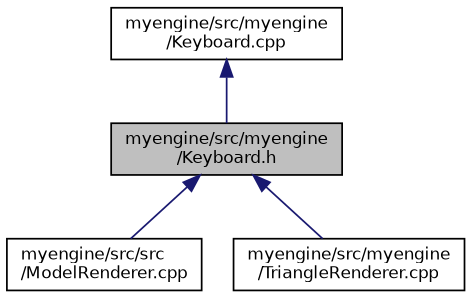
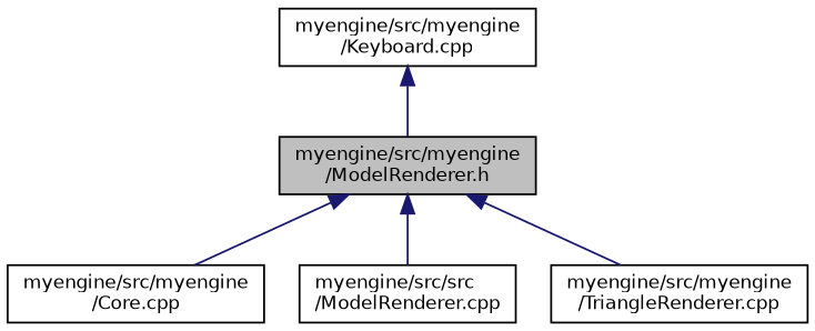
  digraph {
    node [color=black fillcolor=white fontname=Helvetica fontsize=10 shape=record style=filled]
    edge [color=midnightblue dir=back fontname=Helvetica fontsize=10 labelfontname=Helvetica labelfontsize=10 style=solid]
-   n1 [fillcolor=grey75 fontcolor=black height=0.2 label="myengine/src/myengine\l/Keyboard.h" width=0.4]
+   n1 [fillcolor=grey75 fontcolor=black height=0.2 label="myengine/src/myengine\l/ModelRenderer.h" width=0.4]
+   n2 [height=0.2 label="myengine/src/myengine\l/Core.cpp" width=0.4]
    n3 [height=0.2 label="myengine/src/src\l/ModelRenderer.cpp" width=0.4]
    n4 [height=0.2 label="myengine/src/myengine\l/TriangleRenderer.cpp" width=0.4]
    n5 [height=0.2 label="myengine/src/myengine\l/Keyboard.cpp" width=0.4]
+   n1 -> n2
    n1 -> n3
    n1 -> n4
    n5 -> n1
  }
